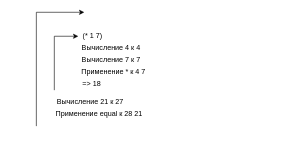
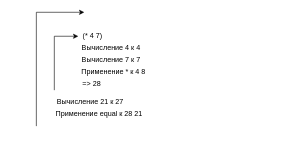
  <mxCell id="0" />
  <mxCell id="1" parent="0" />
  <mxCell id="2" value="" style="group" vertex="1" connectable="0" parent="1"><mxGeometry x="60" y="20" width="80" height="200" as="geometry" /></mxCell>
  <mxCell id="3" value="" style="endArrow=none;html=1;" edge="1" parent="2"><mxGeometry width="50" height="50" relative="1" as="geometry"><mxPoint y="190" as="sourcePoint" /><mxPoint as="targetPoint" /></mxGeometry></mxCell>
  <mxCell id="4" value="" style="endArrow=classic;html=1;" edge="1" parent="2"><mxGeometry width="50" height="50" relative="1" as="geometry"><mxPoint as="sourcePoint" /><mxPoint x="80" as="targetPoint" /></mxGeometry></mxCell>
  <mxCell id="5" value="" style="group" vertex="1" connectable="0" parent="1"><mxGeometry x="90" y="100" width="360" height="100" as="geometry" /></mxCell>
  <mxCell id="6" value="" style="endArrow=none;html=1;" edge="1" parent="5"><mxGeometry width="50" height="50" relative="1" as="geometry"><mxPoint y="50" as="sourcePoint" /><mxPoint y="-40" as="targetPoint" /></mxGeometry></mxCell>
  <mxCell id="7" value="" style="endArrow=classic;html=1;" edge="1" parent="5"><mxGeometry width="50" height="50" relative="1" as="geometry"><mxPoint y="-40" as="sourcePoint" /><mxPoint x="40" y="-40" as="targetPoint" /></mxGeometry></mxCell>
- <mxCell id="8" value="=&amp;gt; 18" style="text;html=1;strokeColor=none;fillColor=none;align=center;verticalAlign=middle;whiteSpace=wrap;rounded=0;" vertex="1" parent="5"><mxGeometry x="45" y="30" width="35" height="20" as="geometry" /></mxCell>
- <mxCell id="9" value="Применение * к 4 7" style="text;html=1;strokeColor=none;fillColor=none;align=center;verticalAlign=middle;whiteSpace=wrap;rounded=0;" vertex="1" parent="5"><mxGeometry x="-70" y="10" width="337.5" height="20" as="geometry" /></mxCell>
+ <mxCell id="8" value="=&amp;gt; 28" style="text;html=1;strokeColor=none;fillColor=none;align=center;verticalAlign=middle;whiteSpace=wrap;rounded=0;" vertex="1" parent="5"><mxGeometry x="45" y="30" width="35" height="20" as="geometry" /></mxCell>
+ <mxCell id="9" value="Применение * к 4 8" style="text;html=1;strokeColor=none;fillColor=none;align=center;verticalAlign=middle;whiteSpace=wrap;rounded=0;" vertex="1" parent="5"><mxGeometry x="-70" y="10" width="337.5" height="20" as="geometry" /></mxCell>
  <mxCell id="10" value="Вычисление 21 к 27" style="text;html=1;strokeColor=none;fillColor=none;align=center;verticalAlign=middle;whiteSpace=wrap;rounded=0;" vertex="1" parent="5"><mxGeometry y="60" width="120" height="20" as="geometry" /></mxCell>
  <mxCell id="11" value="Вычисление 7 к 7" style="text;html=1;strokeColor=none;fillColor=none;align=center;verticalAlign=middle;whiteSpace=wrap;rounded=0;" vertex="1" parent="5"><mxGeometry x="45" y="-10" width="100" height="20" as="geometry" /></mxCell>
  <mxCell id="12" value="Применение equal к 28 21" style="text;html=1;strokeColor=none;fillColor=none;align=center;verticalAlign=middle;whiteSpace=wrap;rounded=0;" vertex="1" parent="5"><mxGeometry y="80" width="150" height="20" as="geometry" /></mxCell>
- <mxCell id="13" value="(* 1 7)" style="text;html=1;strokeColor=none;fillColor=none;align=center;verticalAlign=middle;whiteSpace=wrap;rounded=0;" vertex="1" parent="1"><mxGeometry x="99" y="50" width="110" height="20" as="geometry" /></mxCell>
+ <mxCell id="13" value="(* 4 7)" style="text;html=1;strokeColor=none;fillColor=none;align=center;verticalAlign=middle;whiteSpace=wrap;rounded=0;" vertex="1" parent="1"><mxGeometry x="99" y="50" width="110" height="20" as="geometry" /></mxCell>
  <mxCell id="14" value="Вычисление 4 к 4" style="text;html=1;strokeColor=none;fillColor=none;align=center;verticalAlign=middle;whiteSpace=wrap;rounded=0;" vertex="1" parent="1"><mxGeometry x="135" y="70" width="100" height="20" as="geometry" /></mxCell>
